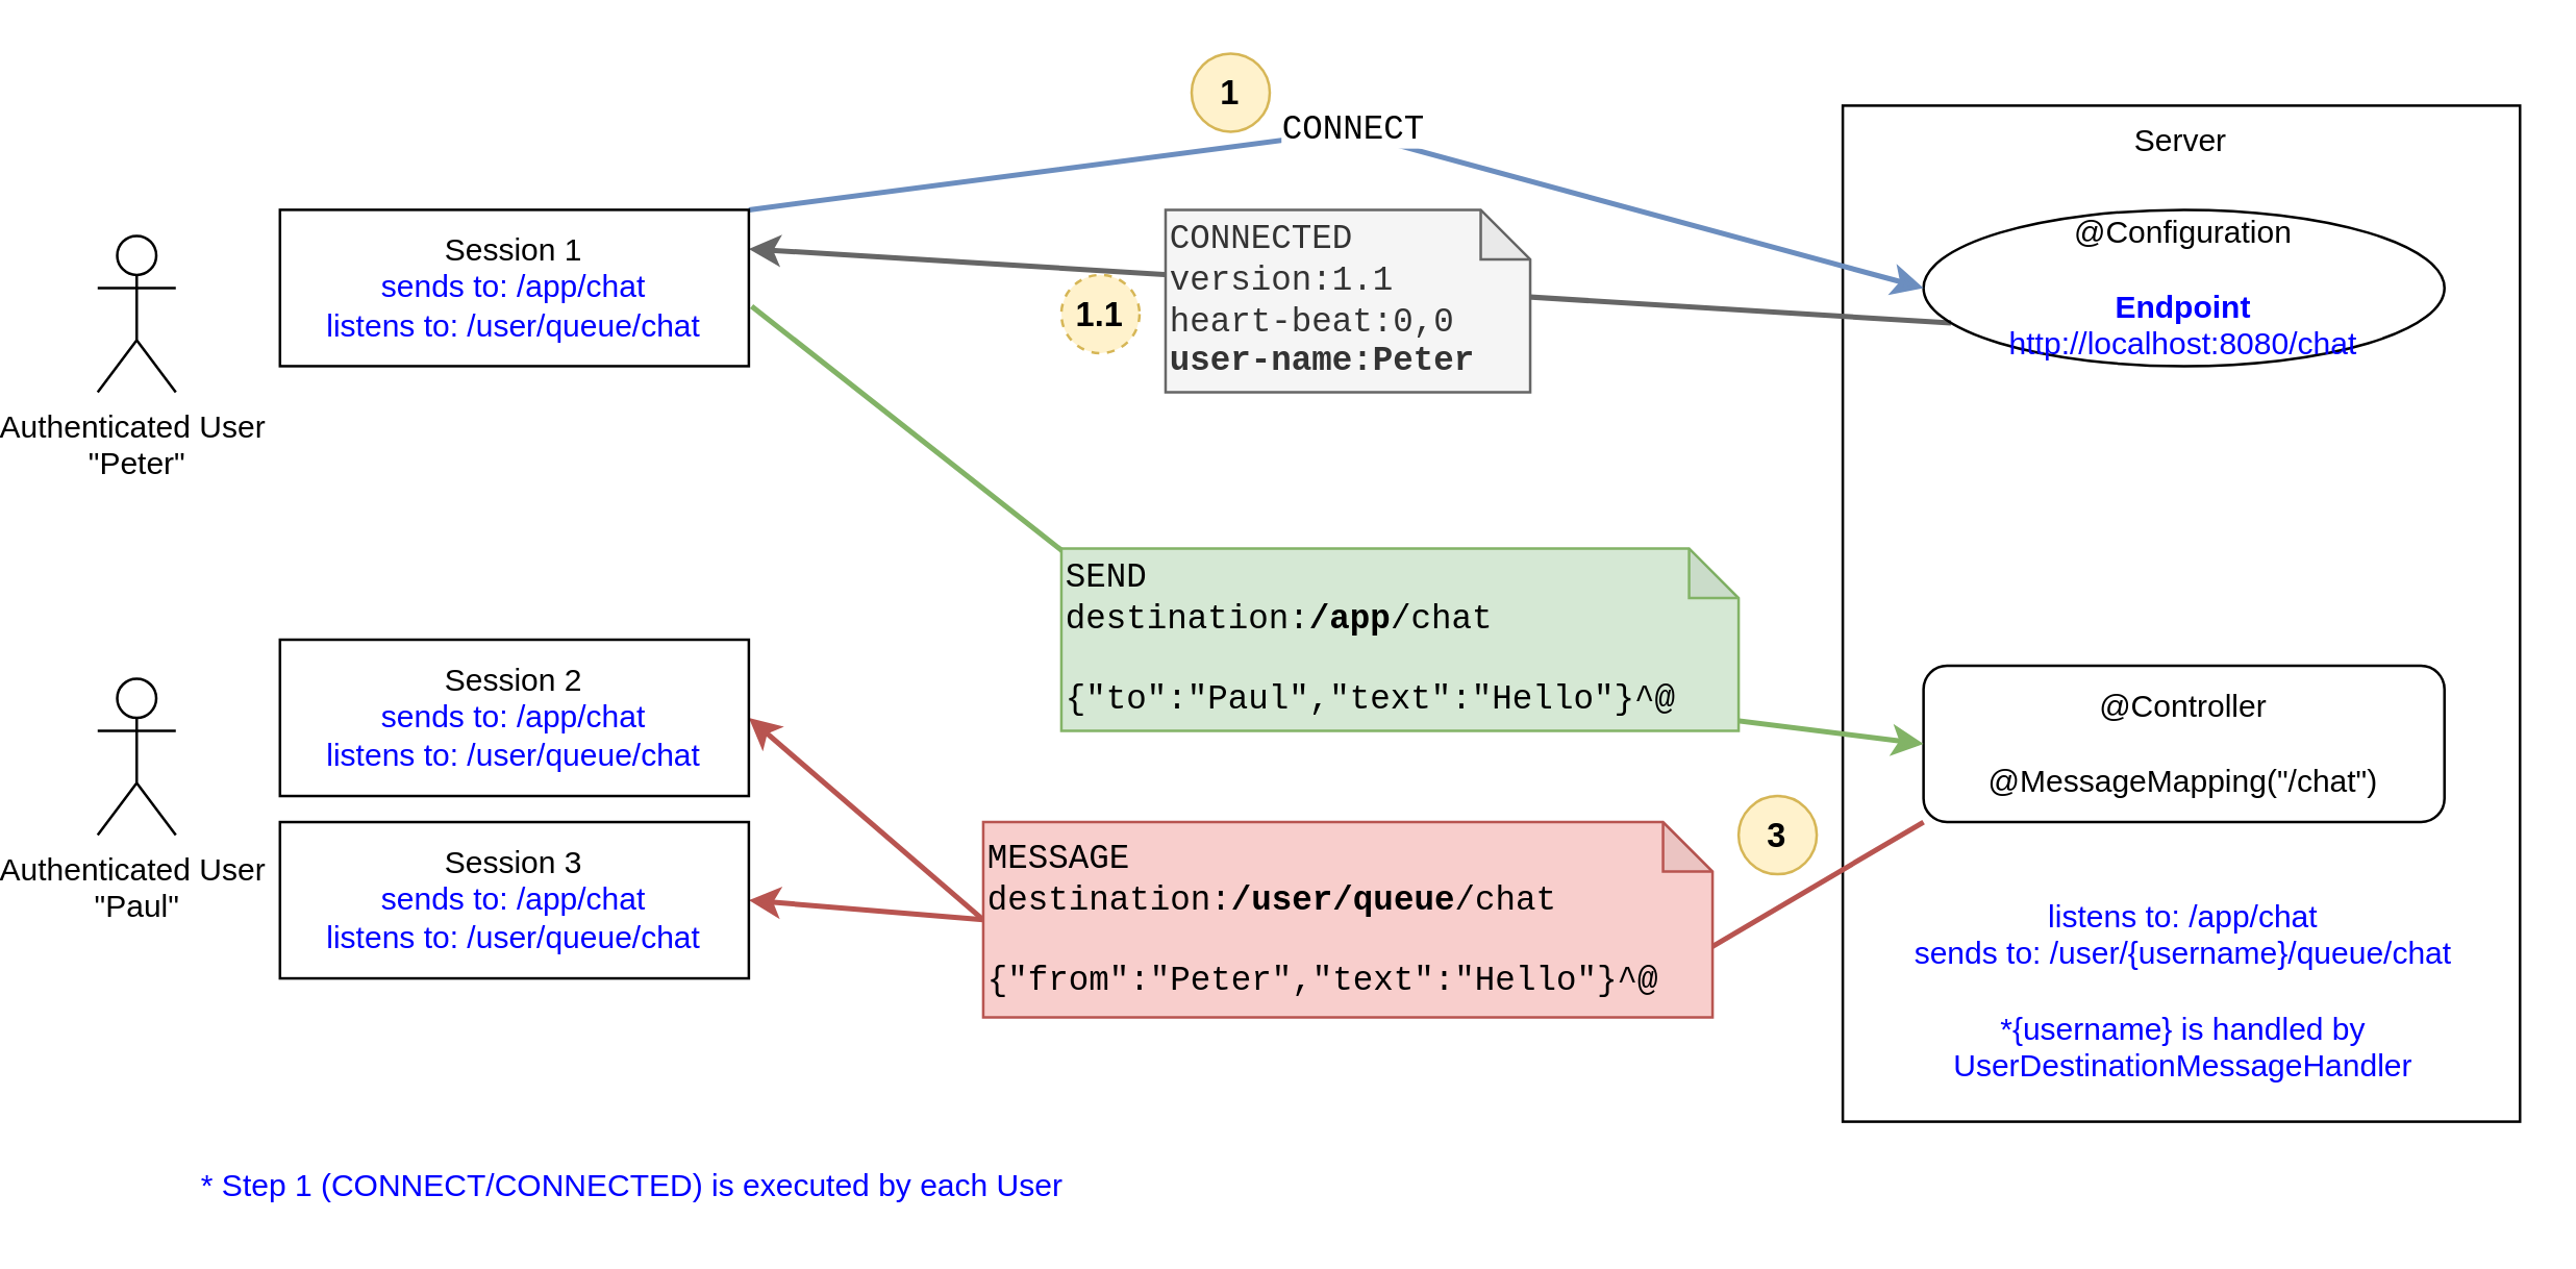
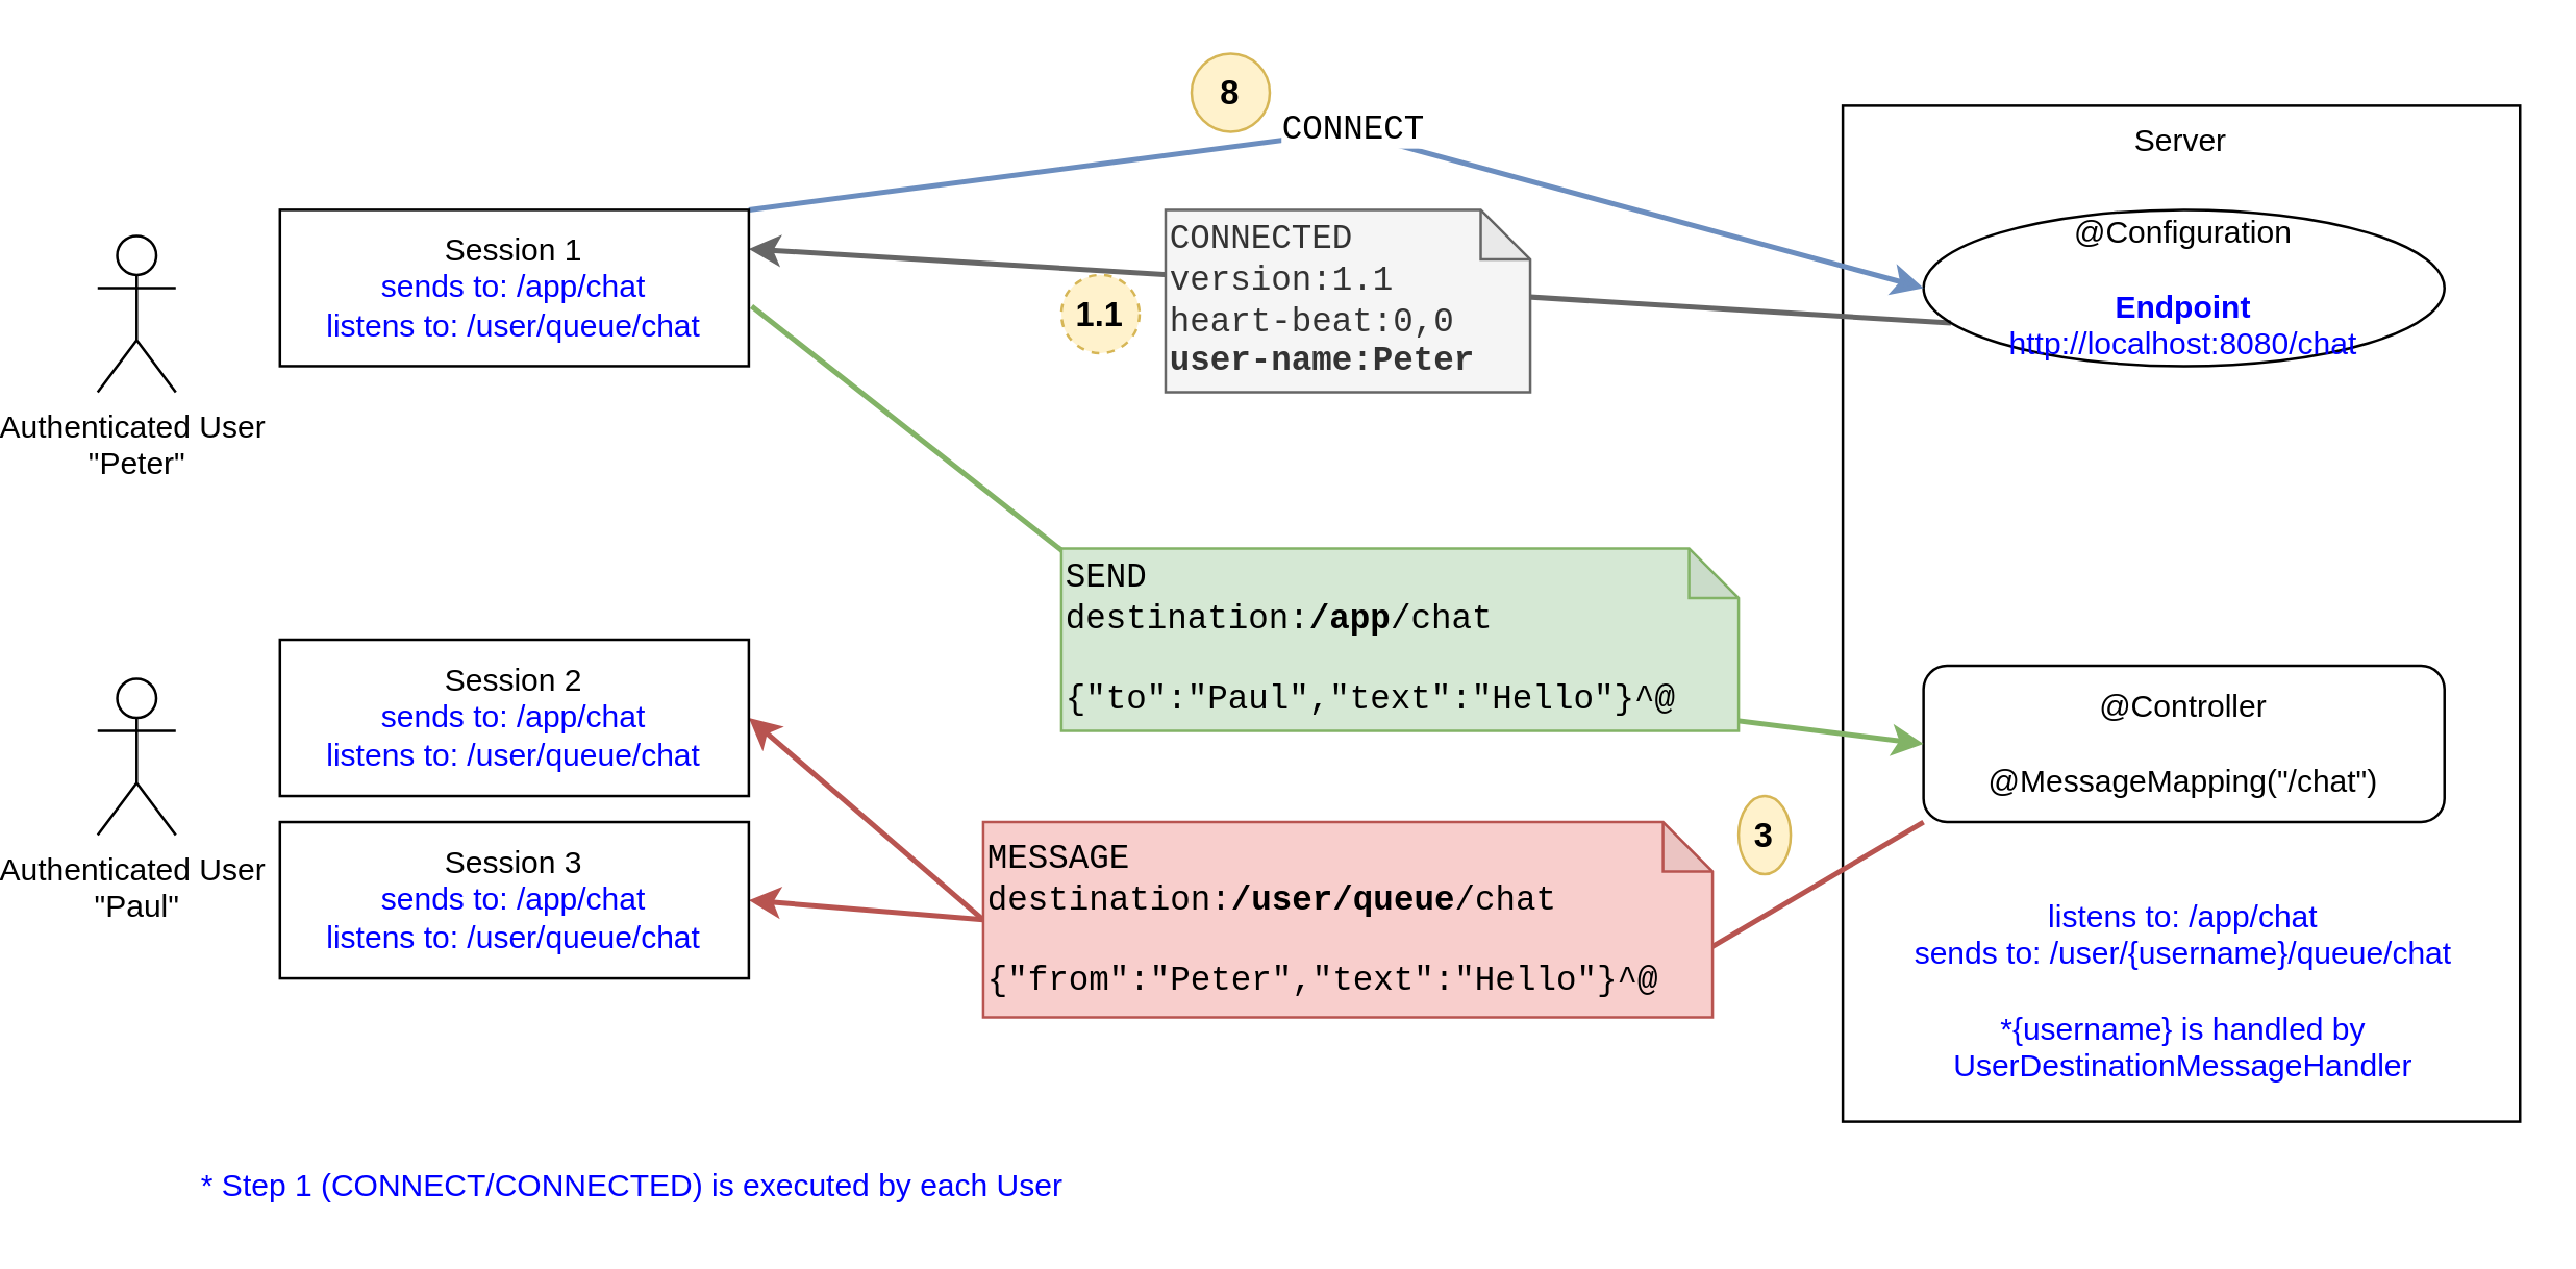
  <mxCell id="0" />
  <mxCell id="1" parent="0" />
  <mxCell id="2" value="Server" style="rounded=0;whiteSpace=wrap;html=1;verticalAlign=top;fillColor=none;" vertex="1" parent="1"><mxGeometry x="690" y="40" width="260" height="390" as="geometry" /></mxCell>
  <mxCell id="3" style="edgeStyle=none;rounded=0;orthogonalLoop=1;jettySize=auto;html=1;exitX=0;exitY=1;exitDx=0;exitDy=0;entryX=0;entryY=0;entryDx=260;entryDy=59.5;entryPerimeter=0;strokeWidth=2;fontColor=#0000FF;fillColor=#f8cecc;strokeColor=#b85450;endArrow=none;endFill=0;" edge="1" parent="1" source="4" target="9"><mxGeometry relative="1" as="geometry" /></mxCell>
  <mxCell id="4" value="@Controller&lt;br&gt;&lt;br&gt;@MessageMapping(&quot;/chat&quot;)" style="rounded=1;whiteSpace=wrap;html=1;strokeWidth=1;fillColor=none;fontFamily=Helvetica;fontSize=12;align=center;" vertex="1" parent="1"><mxGeometry x="721" y="255" width="200" height="60" as="geometry" /></mxCell>
  <mxCell id="5" style="edgeStyle=none;rounded=0;orthogonalLoop=1;jettySize=auto;html=1;exitX=0;exitY=0.75;exitDx=0;exitDy=0;entryX=1;entryY=0.25;entryDx=0;entryDy=0;endArrow=classic;endFill=1;strokeWidth=2;fontColor=#0000FF;fillColor=#f5f5f5;strokeColor=#666666;" edge="1" parent="1" source="6" target="17"><mxGeometry relative="1" as="geometry" /></mxCell>
  <mxCell id="6" value="@Configuration&lt;br&gt;&lt;br&gt;&lt;b style=&quot;color: rgb(0 , 0 , 255)&quot;&gt;Endpoint&lt;/b&gt;&lt;br style=&quot;color: rgb(0 , 0 , 255)&quot;&gt;&lt;span style=&quot;color: rgb(0 , 0 , 255)&quot;&gt;http://localhost:8080/chat&lt;/span&gt;" style="ellipse;whiteSpace=wrap;html=1;strokeWidth=1;fillColor=none;fontFamily=Helvetica;fontSize=12;align=center;" vertex="1" parent="1"><mxGeometry x="721" y="80" width="200" height="60" as="geometry" /></mxCell>
  <mxCell id="7" style="edgeStyle=none;rounded=0;orthogonalLoop=1;jettySize=auto;html=1;exitX=0;exitY=0.5;exitDx=0;exitDy=0;exitPerimeter=0;entryX=1;entryY=0.5;entryDx=0;entryDy=0;strokeWidth=2;fontColor=#0000FF;fillColor=#f8cecc;strokeColor=#b85450;" edge="1" parent="1" source="9" target="22"><mxGeometry relative="1" as="geometry" /></mxCell>
  <mxCell id="8" style="edgeStyle=none;rounded=0;orthogonalLoop=1;jettySize=auto;html=1;exitX=0;exitY=0.5;exitDx=0;exitDy=0;exitPerimeter=0;entryX=1;entryY=0.5;entryDx=0;entryDy=0;endArrow=classic;endFill=1;strokeWidth=2;fontColor=#0000FF;fillColor=#f8cecc;strokeColor=#b85450;" edge="1" parent="1" source="9" target="19"><mxGeometry relative="1" as="geometry" /></mxCell>
  <mxCell id="9" value="&lt;div style=&quot;font-size: 13px&quot;&gt;&lt;span style=&quot;font-size: 13px&quot;&gt;MESSAGE&lt;/span&gt;&lt;/div&gt;&lt;div style=&quot;font-size: 13px&quot;&gt;destination:&lt;b&gt;/user&lt;/b&gt;&lt;b&gt;/queue&lt;/b&gt;/chat&lt;br&gt;&lt;/div&gt;&lt;div style=&quot;font-size: 13px&quot;&gt;&lt;br style=&quot;font-size: 13px&quot;&gt;&lt;/div&gt;&lt;div style=&quot;font-size: 13px&quot;&gt;{&quot;from&quot;:&quot;Peter&quot;,&quot;text&quot;:&quot;Hello&quot;}^@&lt;br style=&quot;font-size: 13px&quot;&gt;&lt;/div&gt;" style="shape=note;whiteSpace=wrap;html=1;backgroundOutline=1;darkOpacity=0.05;strokeWidth=1;align=left;fontFamily=Courier New;fontSize=13;size=19;fillColor=#f8cecc;strokeColor=#b85450;" vertex="1" parent="1"><mxGeometry x="360" y="315" width="280" height="75" as="geometry" /></mxCell>
- <mxCell id="10" value="1" style="ellipse;whiteSpace=wrap;html=1;aspect=fixed;fontSize=13;fontStyle=1;fillColor=#fff2cc;strokeColor=#d6b656;" vertex="1" parent="1"><mxGeometry x="440" y="20" width="30" height="30" as="geometry" /></mxCell>
- <mxCell id="11" value="3" style="ellipse;whiteSpace=wrap;html=1;aspect=fixed;fontSize=13;fontStyle=1;fillColor=#fff2cc;strokeColor=#d6b656;" vertex="1" parent="1"><mxGeometry x="650" y="305" width="30" height="30" as="geometry" /></mxCell>
+ <mxCell id="10" value="8" style="ellipse;whiteSpace=wrap;html=1;aspect=fixed;fontSize=13;fontStyle=1;fillColor=#fff2cc;strokeColor=#d6b656;" vertex="1" parent="1"><mxGeometry x="440" y="20" width="30" height="30" as="geometry" /></mxCell>
+ <mxCell id="11" value="3" style="ellipse;whiteSpace=wrap;html=1;aspect=fixed;fontSize=13;fontStyle=1;fillColor=#fff2cc;strokeColor=#d6b656;" vertex="1" parent="1"><mxGeometry x="650" y="305" width="20" height="30" as="geometry" /></mxCell>
  <mxCell id="12" value="listens to: /app/chat&lt;br&gt;sends to: /user/{username}/queue/chat&lt;br&gt;&lt;br&gt;*{username} is handled by&lt;br&gt;UserDestinationMessageHandler" style="text;html=1;strokeColor=none;fillColor=none;align=center;verticalAlign=middle;whiteSpace=wrap;rounded=0;fontSize=12;fontColor=#0000FF;" vertex="1" parent="1"><mxGeometry x="706" y="370" width="230" height="20" as="geometry" /></mxCell>
  <mxCell id="13" value="Authenticated User&amp;nbsp;&lt;br&gt;&quot;Peter&quot;" style="shape=umlActor;verticalLabelPosition=bottom;labelBackgroundColor=#ffffff;verticalAlign=top;html=1;outlineConnect=0;" vertex="1" parent="1"><mxGeometry x="20" y="90" width="30" height="60" as="geometry" /></mxCell>
  <mxCell id="14" style="rounded=0;orthogonalLoop=1;jettySize=auto;html=1;exitX=1;exitY=0;exitDx=0;exitDy=0;entryX=0;entryY=0.5;entryDx=0;entryDy=0;fillColor=#dae8fc;strokeColor=#6c8ebf;strokeWidth=2;" edge="1" parent="1" source="17" target="6"><mxGeometry relative="1" as="geometry"><Array as="points"><mxPoint x="500" y="50" /></Array></mxGeometry></mxCell>
  <mxCell id="15" value="&lt;font face=&quot;Courier New&quot; style=&quot;font-size: 13px&quot;&gt;CONNECT&lt;/font&gt;" style="text;html=1;align=center;verticalAlign=middle;resizable=0;points=[];labelBackgroundColor=#ffffff;" vertex="1" connectable="0" parent="14"><mxGeometry x="-0.06" y="1" relative="1" as="geometry"><mxPoint x="16.25" y="-2.16" as="offset" /></mxGeometry></mxCell>
  <mxCell id="16" style="edgeStyle=none;rounded=0;orthogonalLoop=1;jettySize=auto;html=1;exitX=1.006;exitY=0.617;exitDx=0;exitDy=0;entryX=0;entryY=0.5;entryDx=0;entryDy=0;strokeWidth=2;fontColor=#0000FF;fillColor=#d5e8d4;strokeColor=#82b366;exitPerimeter=0;" edge="1" parent="1" source="17" target="4"><mxGeometry relative="1" as="geometry"><Array as="points"><mxPoint x="440" y="250" /></Array></mxGeometry></mxCell>
  <mxCell id="17" value="&lt;font color=&quot;#000000&quot;&gt;Session 1&lt;br&gt;&lt;/font&gt;sends to: /app/chat&lt;span&gt;&lt;br&gt;listens to: /user/queue/chat&lt;/span&gt;" style="rounded=0;whiteSpace=wrap;html=1;fontColor=#0000FF;" vertex="1" parent="1"><mxGeometry x="90" y="80" width="180" height="60" as="geometry" /></mxCell>
  <mxCell id="18" value="&lt;div style=&quot;font-size: 13px&quot;&gt;&lt;span style=&quot;font-size: 13px&quot;&gt;SEND&lt;/span&gt;&lt;/div&gt;&lt;div style=&quot;font-size: 13px&quot;&gt;destination:&lt;b&gt;/app&lt;/b&gt;/chat&lt;/div&gt;&lt;div style=&quot;font-size: 13px&quot;&gt;&lt;br style=&quot;font-size: 13px&quot;&gt;&lt;/div&gt;&lt;div style=&quot;font-size: 13px&quot;&gt;{&quot;to&quot;:&quot;Paul&quot;,&quot;text&quot;:&quot;Hello&quot;}^@&lt;br style=&quot;font-size: 13px&quot;&gt;&lt;/div&gt;" style="shape=note;whiteSpace=wrap;html=1;backgroundOutline=1;darkOpacity=0.05;strokeWidth=1;align=left;fontFamily=Courier New;fontSize=13;size=19;fillColor=#d5e8d4;strokeColor=#82b366;" vertex="1" parent="1"><mxGeometry x="390" y="210" width="260" height="70" as="geometry" /></mxCell>
  <mxCell id="19" value="&lt;font color=&quot;#000000&quot;&gt;&lt;span&gt;Session 2&lt;/span&gt;&lt;br&gt;&lt;/font&gt;sends to: /app/chat&lt;span&gt;&lt;br&gt;&lt;/span&gt;&lt;span&gt;listens to: /user/queue/chat&lt;/span&gt;&lt;span&gt;&lt;br&gt;&lt;/span&gt;" style="rounded=0;whiteSpace=wrap;html=1;fontColor=#0000FF;" vertex="1" parent="1"><mxGeometry x="90" y="245" width="180" height="60" as="geometry" /></mxCell>
  <mxCell id="20" value="* Step 1 (CONNECT/CONNECTED) is executed by each User" style="text;html=1;align=center;verticalAlign=middle;resizable=0;points=[];autosize=1;fontColor=#0000FF;" vertex="1" parent="1"><mxGeometry x="50" y="445" width="350" height="20" as="geometry" /></mxCell>
  <mxCell id="21" value="Authenticated User&amp;nbsp;&lt;br&gt;&quot;Paul&quot;" style="shape=umlActor;verticalLabelPosition=bottom;labelBackgroundColor=#ffffff;verticalAlign=top;html=1;outlineConnect=0;" vertex="1" parent="1"><mxGeometry x="20" y="260" width="30" height="60" as="geometry" /></mxCell>
  <mxCell id="22" value="&lt;font color=&quot;#000000&quot;&gt;&lt;span&gt;Session 3&lt;/span&gt;&lt;br&gt;&lt;/font&gt;sends to: /app/chat&lt;span&gt;&lt;br&gt;&lt;/span&gt;&lt;span&gt;listens to: /user/queue/chat&lt;/span&gt;&lt;span&gt;&lt;br&gt;&lt;/span&gt;" style="rounded=0;whiteSpace=wrap;html=1;fontColor=#0000FF;" vertex="1" parent="1"><mxGeometry x="90" y="315" width="180" height="60" as="geometry" /></mxCell>
  <mxCell id="23" value="&lt;div style=&quot;font-size: 13px&quot;&gt;&lt;div&gt;CONNECTED&lt;/div&gt;&lt;div&gt;version:1.1&lt;/div&gt;&lt;div&gt;heart-beat:0,0&lt;/div&gt;&lt;div&gt;&lt;b&gt;user-name:Peter&lt;/b&gt;&lt;/div&gt;&lt;/div&gt;" style="shape=note;whiteSpace=wrap;html=1;backgroundOutline=1;darkOpacity=0.05;strokeWidth=1;align=left;fontFamily=Courier New;fontSize=13;size=19;fillColor=#f5f5f5;strokeColor=#666666;fontColor=#333333;" vertex="1" parent="1"><mxGeometry x="430" y="80" width="140" height="70" as="geometry" /></mxCell>
  <mxCell id="24" value="1.1" style="ellipse;whiteSpace=wrap;html=1;aspect=fixed;fontSize=13;fontStyle=1;fillColor=#fff2cc;strokeColor=#d6b656;dashed=1;" vertex="1" parent="1"><mxGeometry x="390" y="105" width="30" height="30" as="geometry" /></mxCell>
